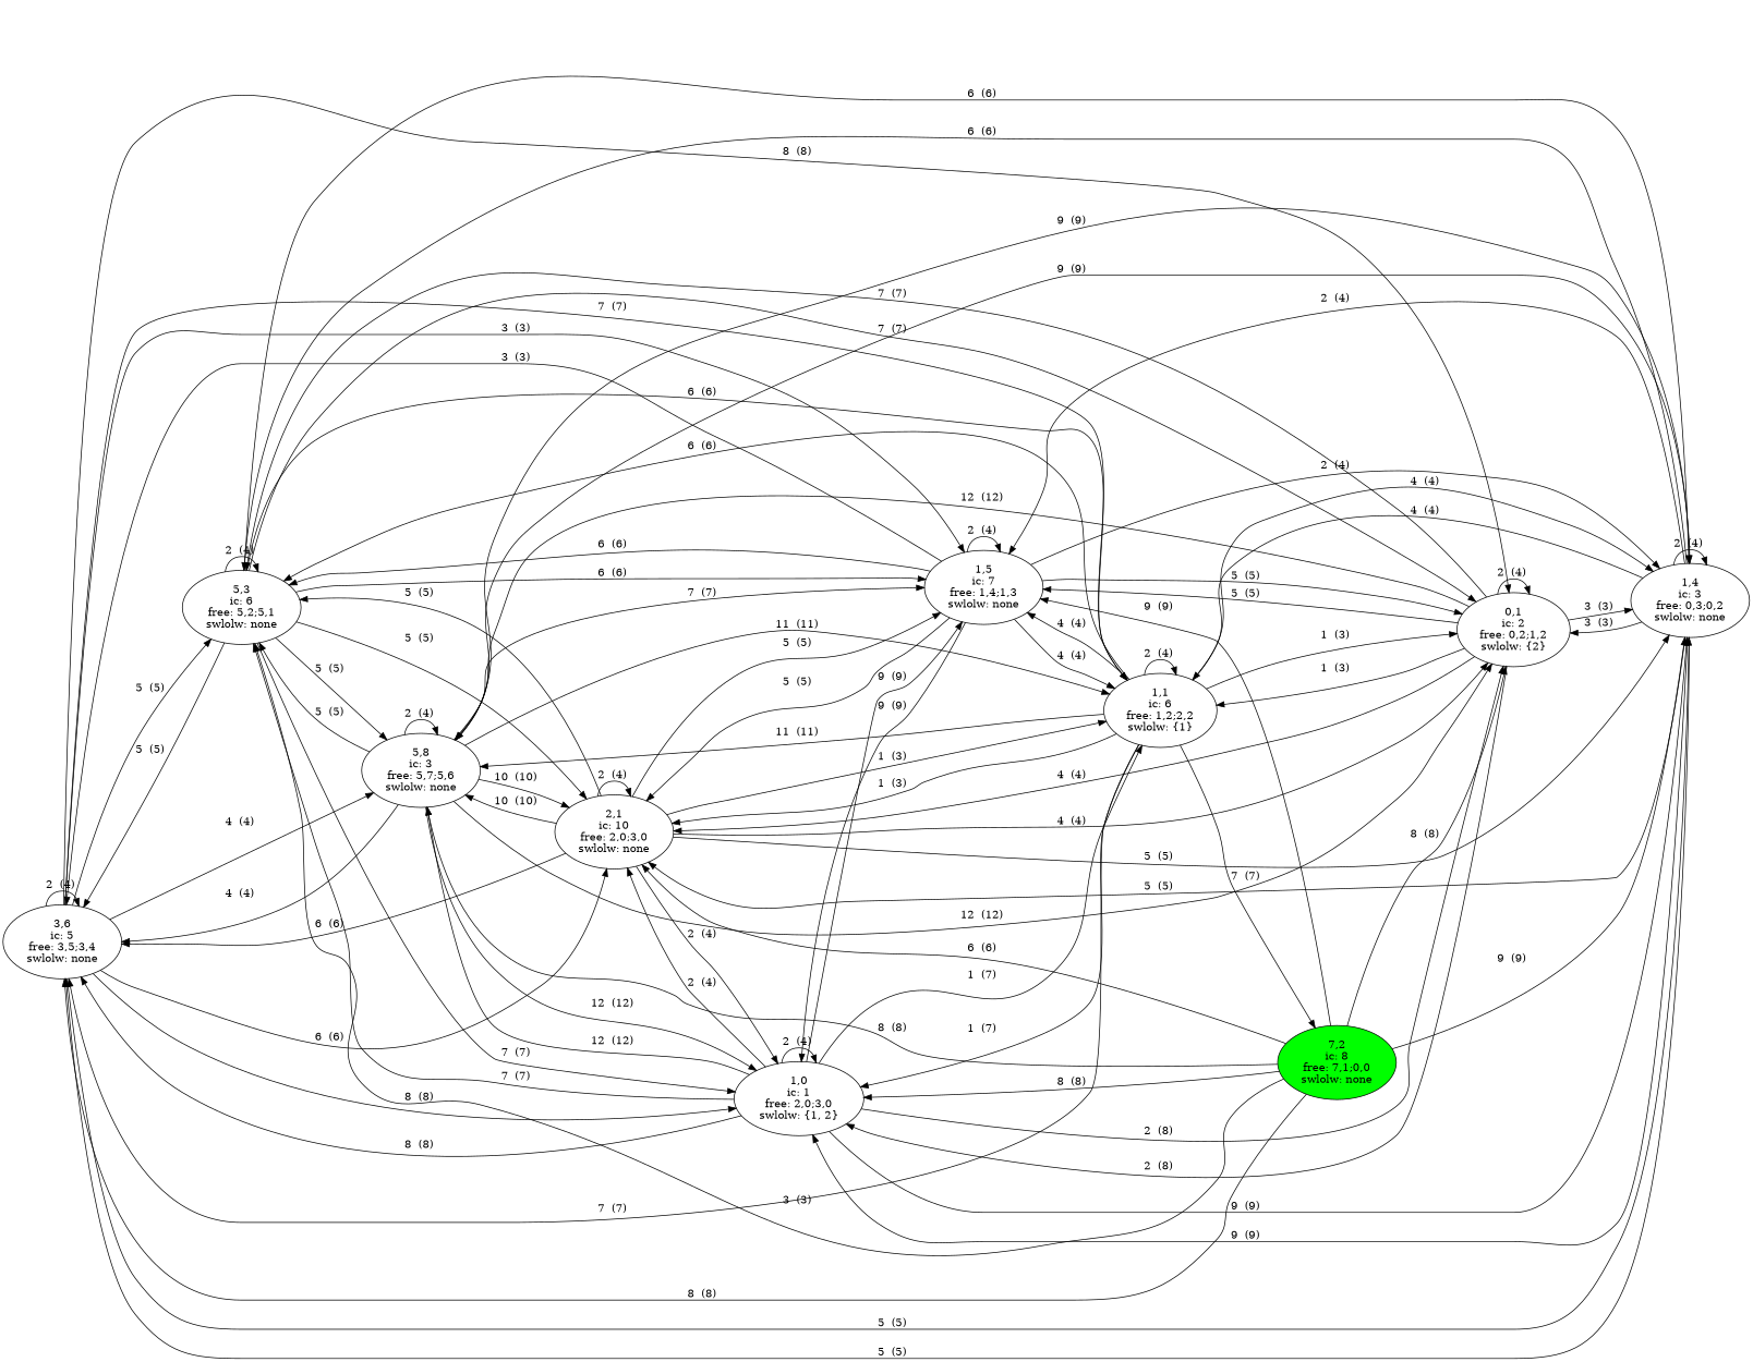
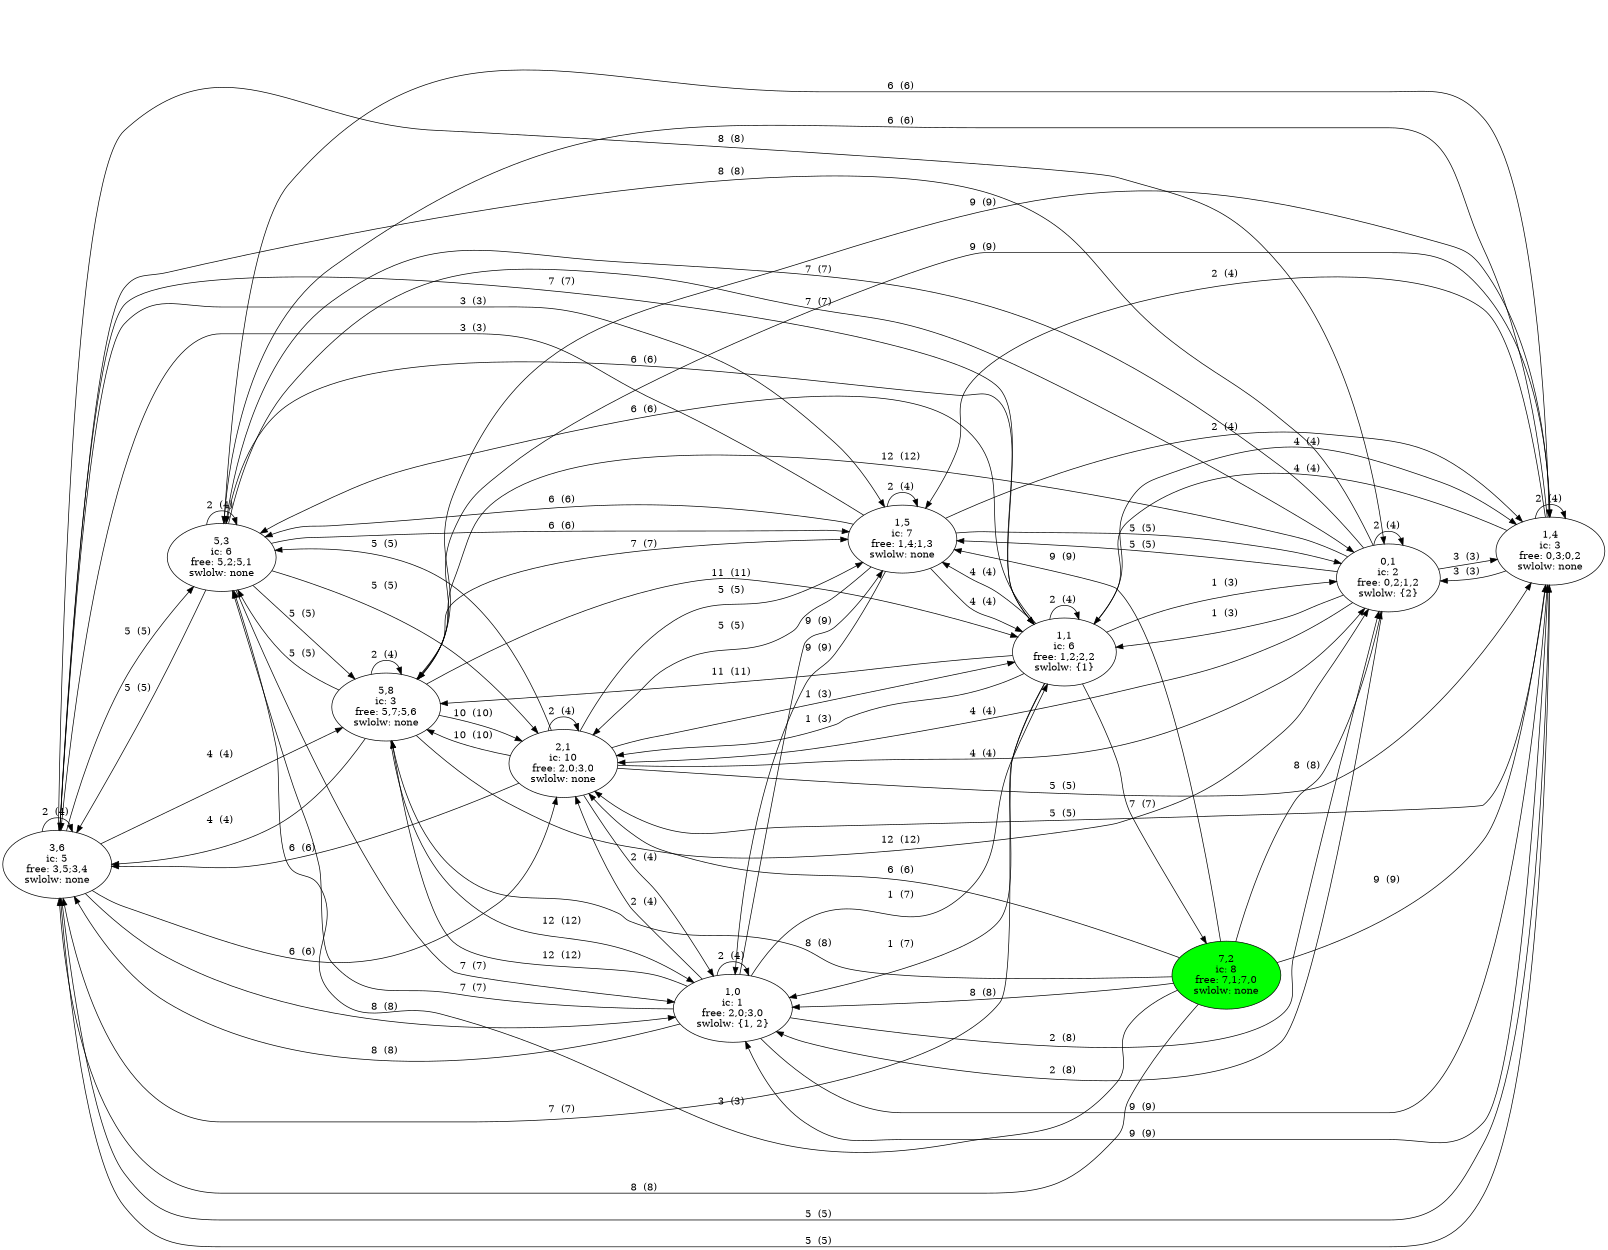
  digraph {
    compound=true
    rankdir=LR
    n1 [label="3,6\nic: 5\nfree: 3,5;3,4\nswlolw: none"]
    n2 [label="5,3\nic: 6\nfree: 5,2;5,1\nswlolw: none"]
    n3 [label="1,4\nic: 3\nfree: 0,3;0,2\nswlolw: none"]
    n4 [label="0,1\nic: 2\nfree: 0,2;1,2\nswlolw: {2}"]
    n5 [label="1,1\nic: 6\nfree: 1,2;2,2\nswlolw: {1}"]
    n6 [label="1,5\nic: 7\nfree: 1,4;1,3\nswlolw: none"]
    n7 [label="1,0\nic: 1\nfree: 2,0;3,0\nswlolw: {1, 2}"]
    n8 [label="2,1\nic: 10\nfree: 2,0;3,0\nswlolw: none"]
    n9 [label="5,8\nic: 3\nfree: 5,7;5,6\nswlolw: none"]
-   n10 [fillcolor=green label="7,2\nic: 8\nfree: 7,1;0,0\nswlolw: none" style=filled]
+   n10 [fillcolor=green label="7,2\nic: 8\nfree: 7,1;7,0\nswlolw: none" style=filled]
    n1 -> n1 [label="2  (4) "]
    n1 -> n2 [label="5  (5) "]
    n1 -> n3 [label="5  (5) "]
    n1 -> n4 [label="8  (8) "]
    n1 -> n5 [label="7  (7) "]
    n1 -> n6 [label="3  (3) "]
    n1 -> n7 [label="8  (8) "]
    n1 -> n8 [label="6  (6) "]
    n1 -> n9 [label="4  (4) "]
    n2 -> n1 [label="5  (5) "]
    n2 -> n2 [label="2  (4) "]
    n2 -> n3 [label="6  (6) "]
    n2 -> n4 [label="7  (7) "]
    n2 -> n5 [label="6  (6) "]
    n2 -> n6 [label="6  (6) "]
    n2 -> n7 [label="7  (7) "]
    n2 -> n8 [label="5  (5) "]
    n2 -> n9 [label="5  (5) "]
    n3 -> n1 [label="5  (5) "]
    n3 -> n2 [label="6  (6) "]
    n3 -> n3 [label="2  (4) "]
    n3 -> n4 [label="3  (3) "]
    n3 -> n5 [label="4  (4) "]
    n3 -> n6 [label="2  (4) "]
    n3 -> n7 [label="9  (9) "]
    n3 -> n8 [label="5  (5) "]
    n3 -> n9 [label="9  (9) "]
+   n4 -> n1 [label="8  (8) "]
    n4 -> n2 [label="7  (7) "]
    n4 -> n3 [label="3  (3) "]
    n4 -> n4 [label="2  (4) "]
    n4 -> n5 [label="1  (3) "]
    n4 -> n6 [label="5  (5) "]
    n4 -> n7 [label="2  (8) "]
    n4 -> n8 [label="4  (4) "]
    n4 -> n9 [label="12  (12) "]
    n5 -> n1 [label="7  (7) "]
    n5 -> n2 [label="6  (6) "]
    n5 -> n3 [label="4  (4) "]
    n5 -> n4 [label="1  (3) "]
    n5 -> n5 [label="2  (4) "]
    n5 -> n6 [label="4  (4) "]
    n5 -> n7 [label="1  (7) "]
    n5 -> n8 [label="1  (3) "]
    n5 -> n9 [label="11  (11) "]
    n5 -> n10 [label="7  (7) "]
    n6 -> n1 [label="3  (3) "]
    n6 -> n2 [label="6  (6) "]
    n6 -> n3 [label="2  (4) "]
    n6 -> n4 [label="5  (5) "]
    n6 -> n5 [label="4  (4) "]
    n6 -> n6 [label="2  (4) "]
    n6 -> n7 [label="9  (9) "]
    n6 -> n8 [label="5  (5) "]
    n7 -> n1 [label="8  (8) "]
    n7 -> n2 [label="7  (7) "]
    n7 -> n3 [label="9  (9) "]
    n7 -> n4 [label="2  (8) "]
    n7 -> n5 [label="1  (7) "]
    n7 -> n6 [label="9  (9) "]
    n7 -> n7 [label="2  (4) "]
    n7 -> n8 [label="2  (4) "]
    n7 -> n9 [label="12  (12) "]
    n8 -> n1 [label="6  (6) "]
    n8 -> n2 [label="5  (5) "]
    n8 -> n3 [label="5  (5) "]
    n8 -> n4 [label="4  (4) "]
    n8 -> n5 [label="1  (3) "]
    n8 -> n6 [label="5  (5) "]
    n8 -> n7 [label="2  (4) "]
    n8 -> n8 [label="2  (4) "]
    n8 -> n9 [label="10  (10) "]
    n9 -> n1 [label="4  (4) "]
    n9 -> n2 [label="5  (5) "]
    n9 -> n3 [label="9  (9) "]
    n9 -> n4 [label="12  (12) "]
    n9 -> n5 [label="11  (11) "]
    n9 -> n6 [label="7  (7) "]
    n9 -> n7 [label="12  (12) "]
    n9 -> n8 [label="10  (10) "]
    n9 -> n9 [label="2  (4) "]
    n10 -> n1 [label="8  (8) "]
    n10 -> n2 [label="3  (3) "]
    n10 -> n3 [label="9  (9) "]
    n10 -> n4 [label="8  (8) "]
    n10 -> n6 [label="9  (9) "]
    n10 -> n7 [label="8  (8) "]
    n10 -> n8 [label="6  (6) "]
    n10 -> n9 [label="8  (8) "]
  }
